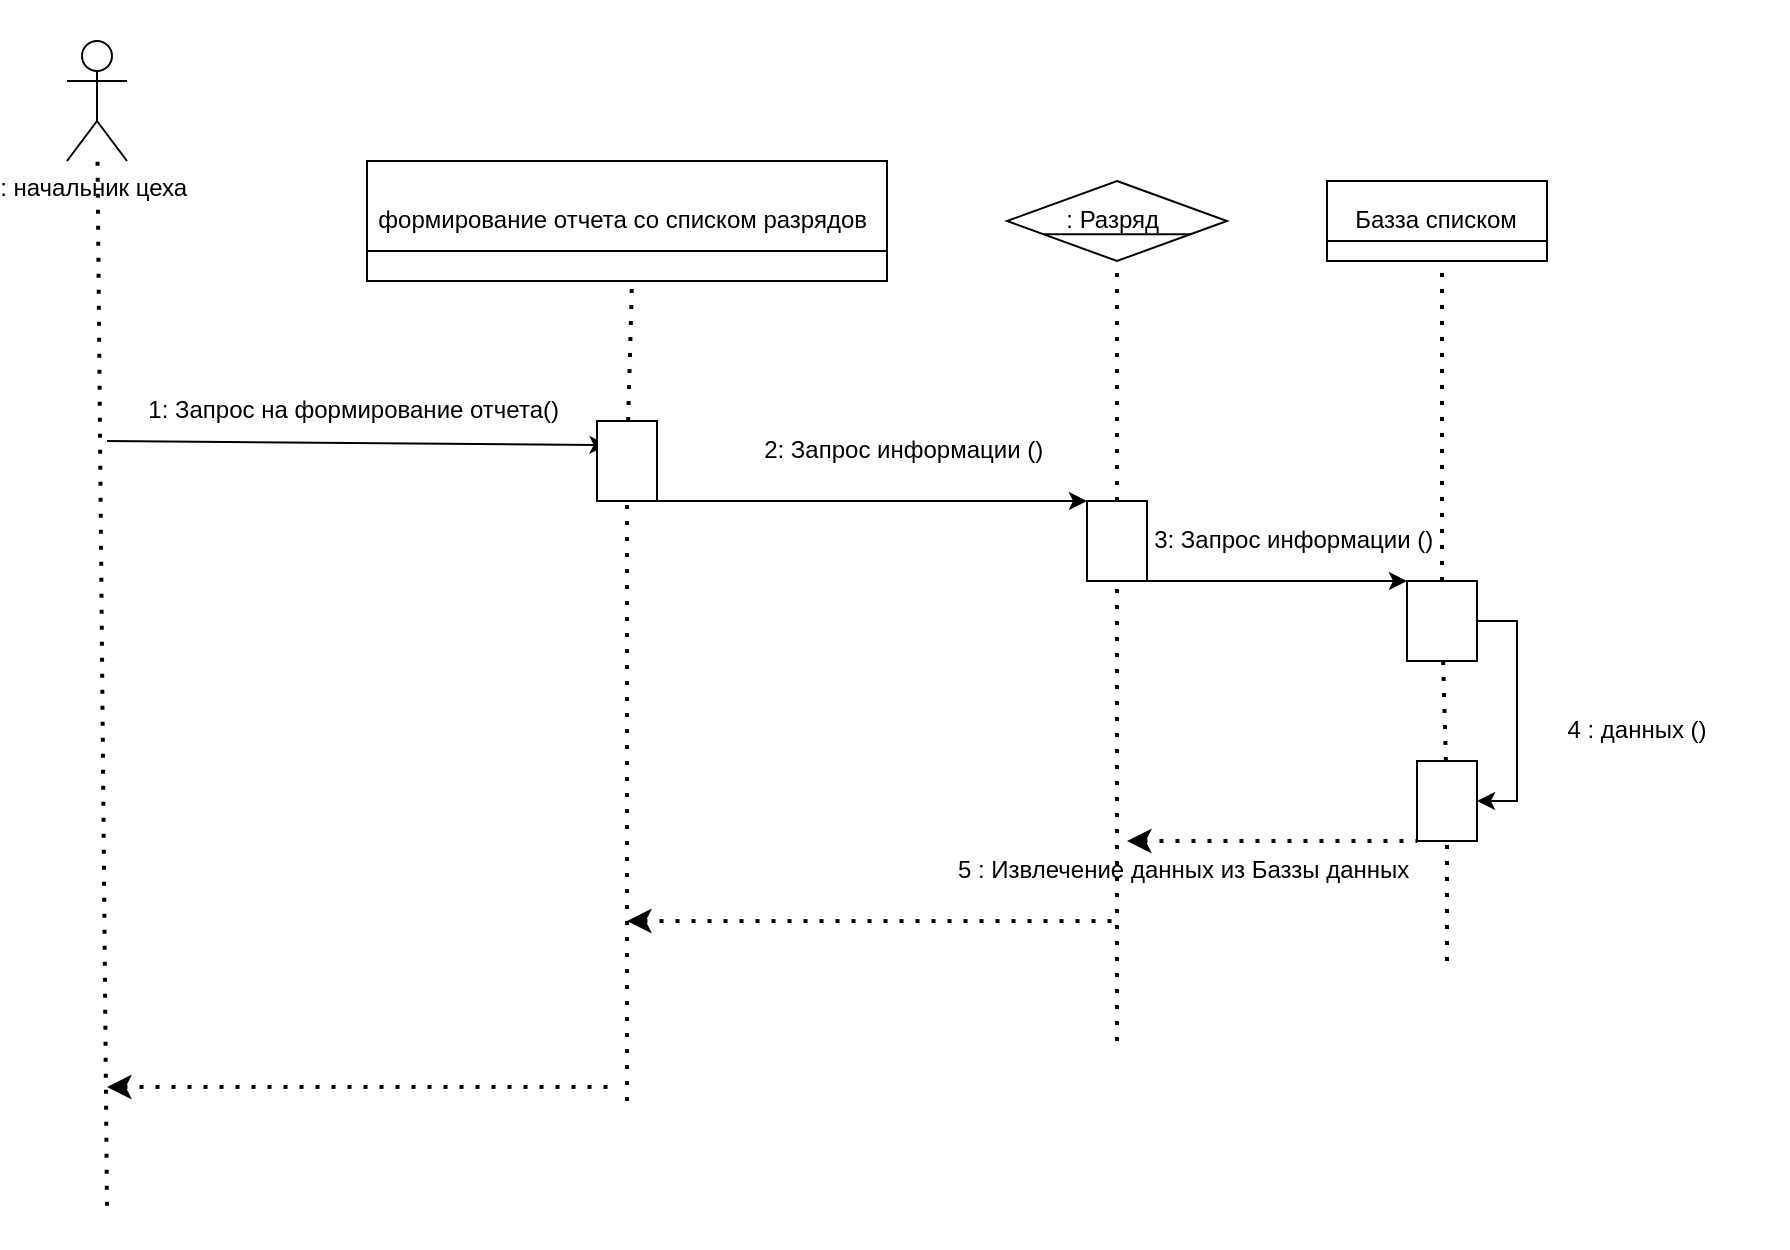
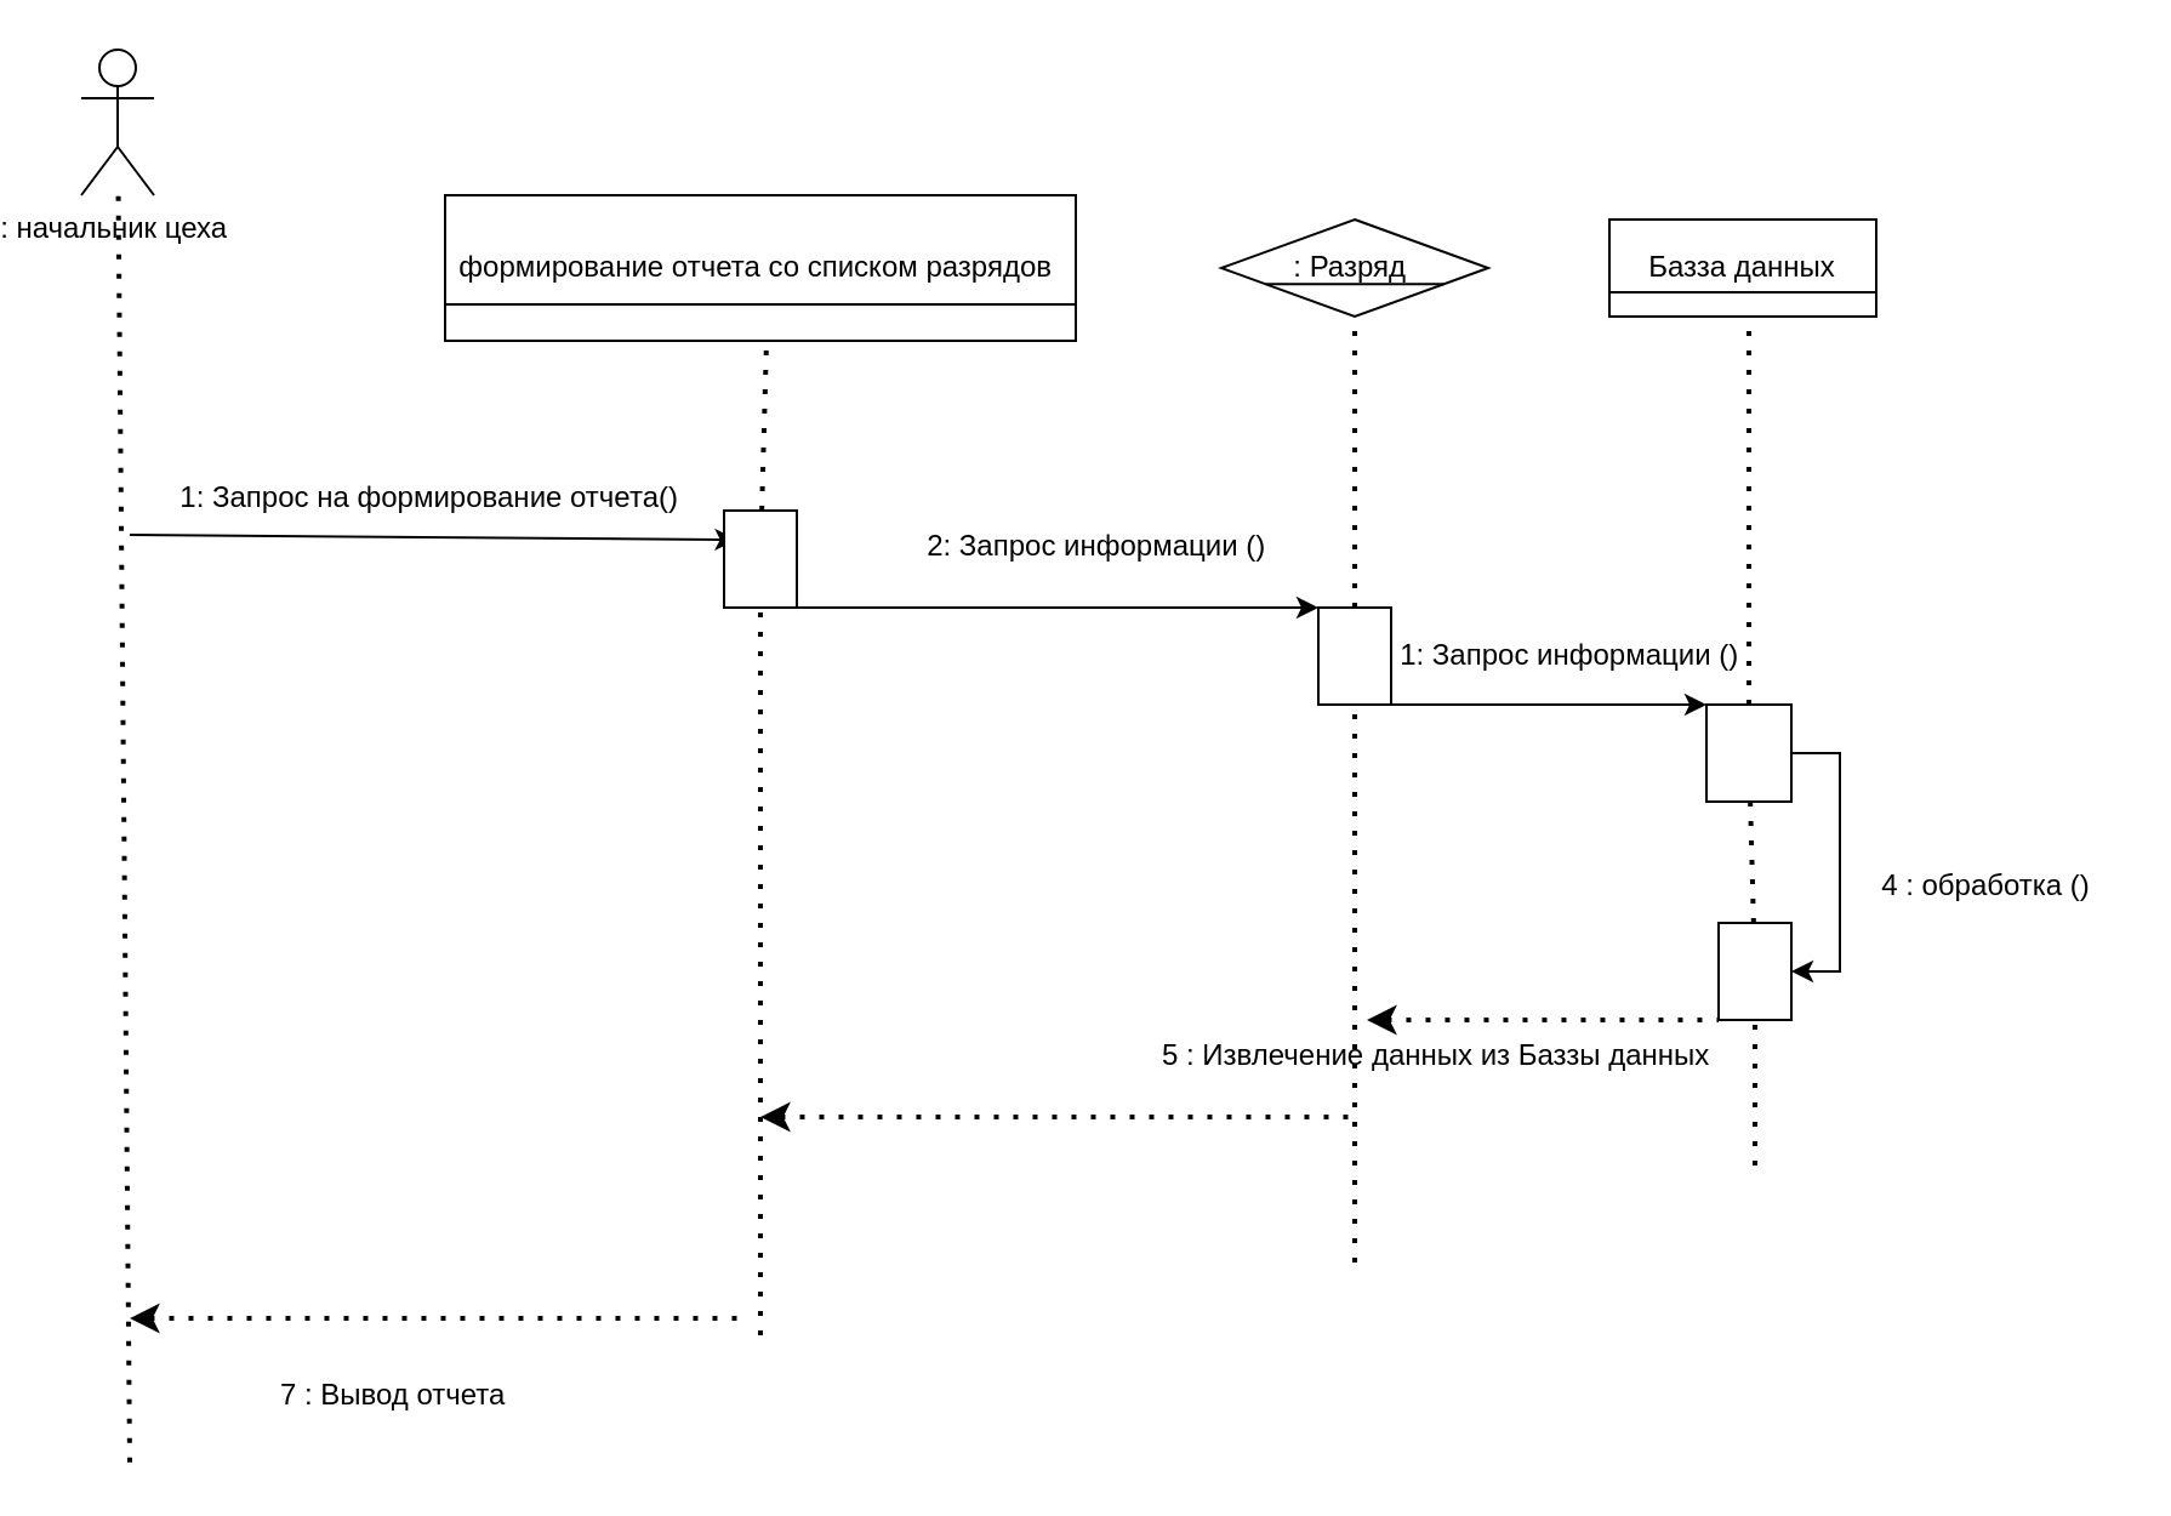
  <mxCell id="0" />
  <mxCell id="1" parent="0" />
  <mxCell id="2" value=": начальник цеха&amp;nbsp;&lt;br&gt;" style="shape=umlActor;verticalLabelPosition=bottom;verticalAlign=top;html=1;outlineConnect=0;" vertex="1" parent="1"><mxGeometry x="20" y="20" width="30" height="60" as="geometry" /></mxCell>
  <mxCell id="3" value="" style="endArrow=none;dashed=1;html=1;dashPattern=1 3;strokeWidth=2;rounded=0;" edge="1" parent="1" target="2"><mxGeometry width="50" height="50" relative="1" as="geometry"><mxPoint x="40" y="602.353" as="sourcePoint" /><mxPoint x="70" y="140" as="targetPoint" /></mxGeometry></mxCell>
  <mxCell id="4" value="формирование отчета со списком разрядов&amp;nbsp;" style="rounded=0;whiteSpace=wrap;html=1;" vertex="1" parent="1"><mxGeometry x="170" y="80" width="260" height="60" as="geometry" /></mxCell>
  <mxCell id="5" value="" style="endArrow=none;dashed=1;html=1;dashPattern=1 3;strokeWidth=2;rounded=0;" edge="1" parent="1" source="10"><mxGeometry width="50" height="50" relative="1" as="geometry"><mxPoint x="298" y="460" as="sourcePoint" /><mxPoint x="302.5" y="140" as="targetPoint" /></mxGeometry></mxCell>
  <mxCell id="6" value="" style="endArrow=classic;html=1;rounded=0;entryX=1.022;entryY=1.067;entryDx=0;entryDy=0;entryPerimeter=0;" edge="1" parent="1" target="7"><mxGeometry width="50" height="50" relative="1" as="geometry"><mxPoint x="40" y="220" as="sourcePoint" /><mxPoint x="300" y="220" as="targetPoint" /></mxGeometry></mxCell>
  <mxCell id="7" value="1: Запрос на формирование отчета()&amp;nbsp;" style="text;html=1;align=center;verticalAlign=middle;resizable=0;points=[];autosize=1;strokeColor=none;fillColor=none;" vertex="1" parent="1"><mxGeometry x="45" y="190" width="240" height="30" as="geometry" /></mxCell>
  <mxCell id="8" value="" style="endArrow=none;html=1;rounded=0;entryX=1;entryY=0.75;entryDx=0;entryDy=0;exitX=0;exitY=0.75;exitDx=0;exitDy=0;" edge="1" parent="1" source="4" target="4"><mxGeometry width="50" height="50" relative="1" as="geometry"><mxPoint x="140" y="180" as="sourcePoint" /><mxPoint x="190" y="130" as="targetPoint" /></mxGeometry></mxCell>
  <mxCell id="9" value="" style="endArrow=none;dashed=1;html=1;dashPattern=1 3;strokeWidth=2;rounded=0;" edge="1" parent="1" target="10"><mxGeometry width="50" height="50" relative="1" as="geometry"><mxPoint x="300" y="550" as="sourcePoint" /><mxPoint x="302.5" y="140" as="targetPoint" /></mxGeometry></mxCell>
  <mxCell id="10" value="" style="rounded=0;whiteSpace=wrap;html=1;" vertex="1" parent="1"><mxGeometry x="285" y="210" width="30" height="40" as="geometry" /></mxCell>
  <mxCell id="11" value=": Разряд&amp;nbsp;" style="rhombus;whiteSpace=wrap;html=1;" vertex="1" parent="1"><mxGeometry x="490" y="90" width="110" height="40" as="geometry" /></mxCell>
  <mxCell id="12" value="" style="endArrow=none;html=1;rounded=0;entryX=1;entryY=0.75;entryDx=0;entryDy=0;exitX=0;exitY=0.75;exitDx=0;exitDy=0;" edge="1" parent="1" source="11" target="11"><mxGeometry width="50" height="50" relative="1" as="geometry"><mxPoint x="360" y="280" as="sourcePoint" /><mxPoint x="410" y="230" as="targetPoint" /></mxGeometry></mxCell>
  <mxCell id="13" value="2: Запрос информации ()&amp;nbsp;" style="text;html=1;align=center;verticalAlign=middle;resizable=0;points=[];autosize=1;strokeColor=none;fillColor=none;" vertex="1" parent="1"><mxGeometry x="355" y="210" width="170" height="30" as="geometry" /></mxCell>
  <mxCell id="14" value="" style="endArrow=none;dashed=1;html=1;dashPattern=1 3;strokeWidth=2;rounded=0;entryX=0.5;entryY=1;entryDx=0;entryDy=0;" edge="1" parent="1" source="20" target="11"><mxGeometry width="50" height="50" relative="1" as="geometry"><mxPoint x="560" y="470" as="sourcePoint" /><mxPoint x="565" y="120" as="targetPoint" /></mxGeometry></mxCell>
  <mxCell id="15" value="" style="endArrow=classic;html=1;rounded=0;exitX=1;exitY=1;exitDx=0;exitDy=0;entryX=0;entryY=0;entryDx=0;entryDy=0;" edge="1" parent="1" source="10" target="20"><mxGeometry width="50" height="50" relative="1" as="geometry"><mxPoint x="410" y="340" as="sourcePoint" /><mxPoint x="560" y="250" as="targetPoint" /></mxGeometry></mxCell>
- <mxCell id="16" value="Базза списком" style="rounded=0;whiteSpace=wrap;html=1;" vertex="1" parent="1"><mxGeometry x="650" y="90" width="110" height="40" as="geometry" /></mxCell>
+ <mxCell id="16" value="Базза данных" style="rounded=0;whiteSpace=wrap;html=1;" vertex="1" parent="1"><mxGeometry x="650" y="90" width="110" height="40" as="geometry" /></mxCell>
  <mxCell id="17" value="" style="endArrow=none;html=1;rounded=0;entryX=1;entryY=0.75;entryDx=0;entryDy=0;exitX=0;exitY=0.75;exitDx=0;exitDy=0;" edge="1" parent="1" source="16" target="16"><mxGeometry width="50" height="50" relative="1" as="geometry"><mxPoint x="520" y="130" as="sourcePoint" /><mxPoint x="630" y="130" as="targetPoint" /><Array as="points" /></mxGeometry></mxCell>
  <mxCell id="18" value="" style="endArrow=none;dashed=1;html=1;dashPattern=1 3;strokeWidth=2;rounded=0;" edge="1" parent="1" source="27"><mxGeometry width="50" height="50" relative="1" as="geometry"><mxPoint x="710" y="480" as="sourcePoint" /><mxPoint x="707.5" y="130" as="targetPoint" /></mxGeometry></mxCell>
  <mxCell id="19" value="" style="endArrow=none;dashed=1;html=1;dashPattern=1 3;strokeWidth=2;rounded=0;" edge="1" parent="1" target="20"><mxGeometry width="50" height="50" relative="1" as="geometry"><mxPoint x="545" y="520" as="sourcePoint" /><mxPoint x="565" y="120" as="targetPoint" /></mxGeometry></mxCell>
  <mxCell id="20" value="" style="rounded=0;whiteSpace=wrap;html=1;" vertex="1" parent="1"><mxGeometry x="530" y="250" width="30" height="40" as="geometry" /></mxCell>
  <mxCell id="21" value="" style="endArrow=classic;html=1;rounded=0;exitX=1;exitY=1;exitDx=0;exitDy=0;entryX=0;entryY=1;entryDx=0;entryDy=0;" edge="1" parent="1" target="27"><mxGeometry width="50" height="50" relative="1" as="geometry"><mxPoint x="530" y="290" as="sourcePoint" /><mxPoint x="700" y="290" as="targetPoint" /></mxGeometry></mxCell>
- <mxCell id="22" value="3: Запрос информации ()&amp;nbsp;" style="text;html=1;align=center;verticalAlign=middle;resizable=0;points=[];autosize=1;strokeColor=none;fillColor=none;" vertex="1" parent="1"><mxGeometry x="550" y="255" width="170" height="30" as="geometry" /></mxCell>
+ <mxCell id="22" value="1: Запрос информации ()&amp;nbsp;" style="text;html=1;align=center;verticalAlign=middle;resizable=0;points=[];autosize=1;strokeColor=none;fillColor=none;" vertex="1" parent="1"><mxGeometry x="550" y="255" width="170" height="30" as="geometry" /></mxCell>
  <mxCell id="23" value="" style="endArrow=none;dashed=1;html=1;dashPattern=1 3;strokeWidth=2;rounded=0;" edge="1" parent="1" target="24"><mxGeometry width="50" height="50" relative="1" as="geometry"><mxPoint x="710" y="480" as="sourcePoint" /><mxPoint x="707.5" y="130" as="targetPoint" /></mxGeometry></mxCell>
  <mxCell id="24" value="" style="rounded=0;whiteSpace=wrap;html=1;" vertex="1" parent="1"><mxGeometry x="695" y="380" width="30" height="40" as="geometry" /></mxCell>
  <mxCell id="25" value="" style="endArrow=none;dashed=1;html=1;dashPattern=1 3;strokeWidth=2;rounded=0;" edge="1" parent="1" source="24" target="27"><mxGeometry width="50" height="50" relative="1" as="geometry"><mxPoint x="705" y="380" as="sourcePoint" /><mxPoint x="707.5" y="130" as="targetPoint" /></mxGeometry></mxCell>
  <mxCell id="26" style="edgeStyle=orthogonalEdgeStyle;rounded=0;orthogonalLoop=1;jettySize=auto;html=1;exitX=0.5;exitY=0;exitDx=0;exitDy=0;entryX=1;entryY=0.5;entryDx=0;entryDy=0;" edge="1" parent="1" source="27" target="24"><mxGeometry relative="1" as="geometry" /></mxCell>
  <mxCell id="27" value="" style="rounded=0;whiteSpace=wrap;html=1;direction=south;" vertex="1" parent="1"><mxGeometry x="690" y="290" width="35" height="40" as="geometry" /></mxCell>
- <mxCell id="28" value="4 : данных ()" style="text;html=1;align=center;verticalAlign=middle;resizable=0;points=[];autosize=1;strokeColor=none;fillColor=none;" vertex="1" parent="1"><mxGeometry x="750" y="350" width="110" height="30" as="geometry" /></mxCell>
+ <mxCell id="28" value="4 : обработка ()" style="text;html=1;align=center;verticalAlign=middle;resizable=0;points=[];autosize=1;strokeColor=none;fillColor=none;" vertex="1" parent="1"><mxGeometry x="750" y="350" width="110" height="30" as="geometry" /></mxCell>
  <mxCell id="29" value="" style="endArrow=none;dashed=1;html=1;dashPattern=1 3;strokeWidth=2;rounded=0;entryX=0;entryY=1;entryDx=0;entryDy=0;startArrow=classic;startFill=1;" edge="1" parent="1" target="24"><mxGeometry width="50" height="50" relative="1" as="geometry"><mxPoint x="550" y="420" as="sourcePoint" /><mxPoint x="370" y="180" as="targetPoint" /></mxGeometry></mxCell>
  <mxCell id="30" value="5 : Извлечение данных из Баззы данных&amp;nbsp;" style="text;html=1;align=center;verticalAlign=middle;resizable=0;points=[];autosize=1;strokeColor=none;fillColor=none;" vertex="1" parent="1"><mxGeometry x="450" y="420" width="260" height="30" as="geometry" /></mxCell>
  <mxCell id="31" value="" style="endArrow=none;dashed=1;html=1;dashPattern=1 3;strokeWidth=2;rounded=0;entryX=0;entryY=1;entryDx=0;entryDy=0;startArrow=classic;startFill=1;" edge="1" parent="1"><mxGeometry width="50" height="50" relative="1" as="geometry"><mxPoint x="300" y="460" as="sourcePoint" /><mxPoint x="545" y="460" as="targetPoint" /></mxGeometry></mxCell>
  <mxCell id="32" value="" style="endArrow=none;dashed=1;html=1;dashPattern=1 3;strokeWidth=2;rounded=0;entryX=0;entryY=1;entryDx=0;entryDy=0;startArrow=classic;startFill=1;" edge="1" parent="1"><mxGeometry width="50" height="50" relative="1" as="geometry"><mxPoint x="40" y="543" as="sourcePoint" /><mxPoint x="295" y="543" as="targetPoint" /></mxGeometry></mxCell>
+ <mxCell id="33" value="7 : Вывод отчета&amp;nbsp;" style="text;html=1;align=center;verticalAlign=middle;resizable=0;points=[];autosize=1;strokeColor=none;fillColor=none;" vertex="1" parent="1"><mxGeometry x="90" y="560" width="120" height="30" as="geometry" /></mxCell>
